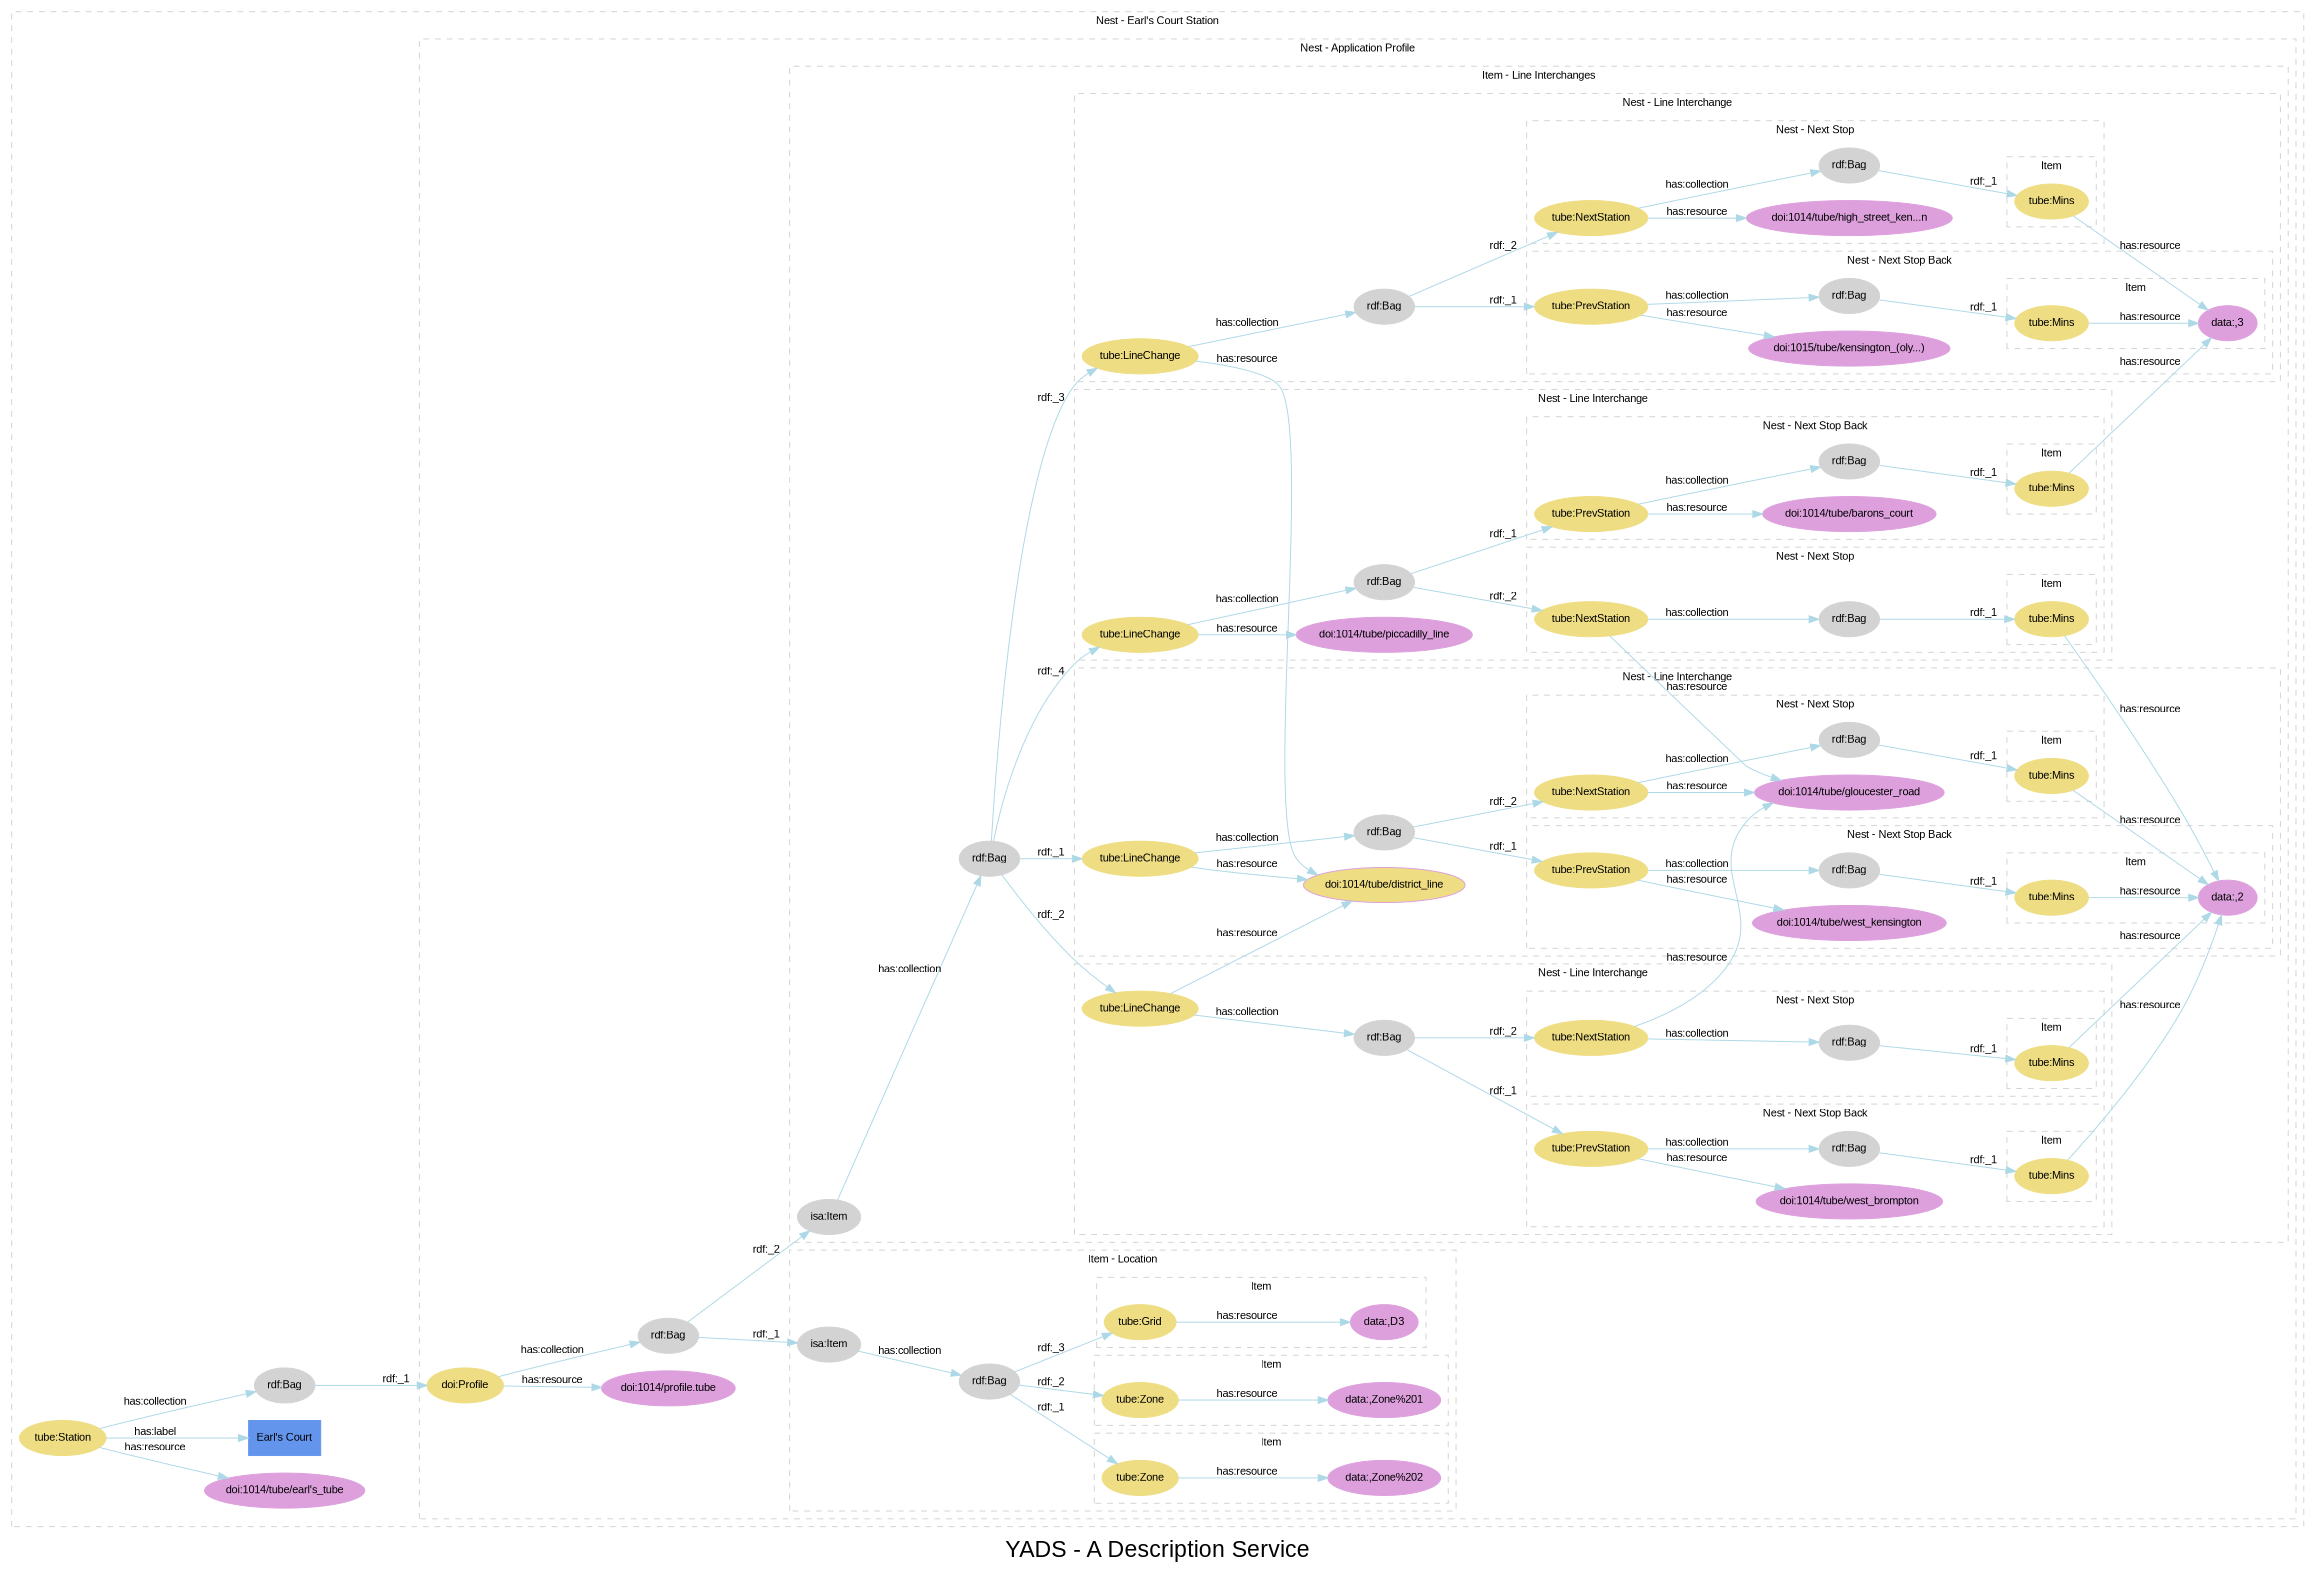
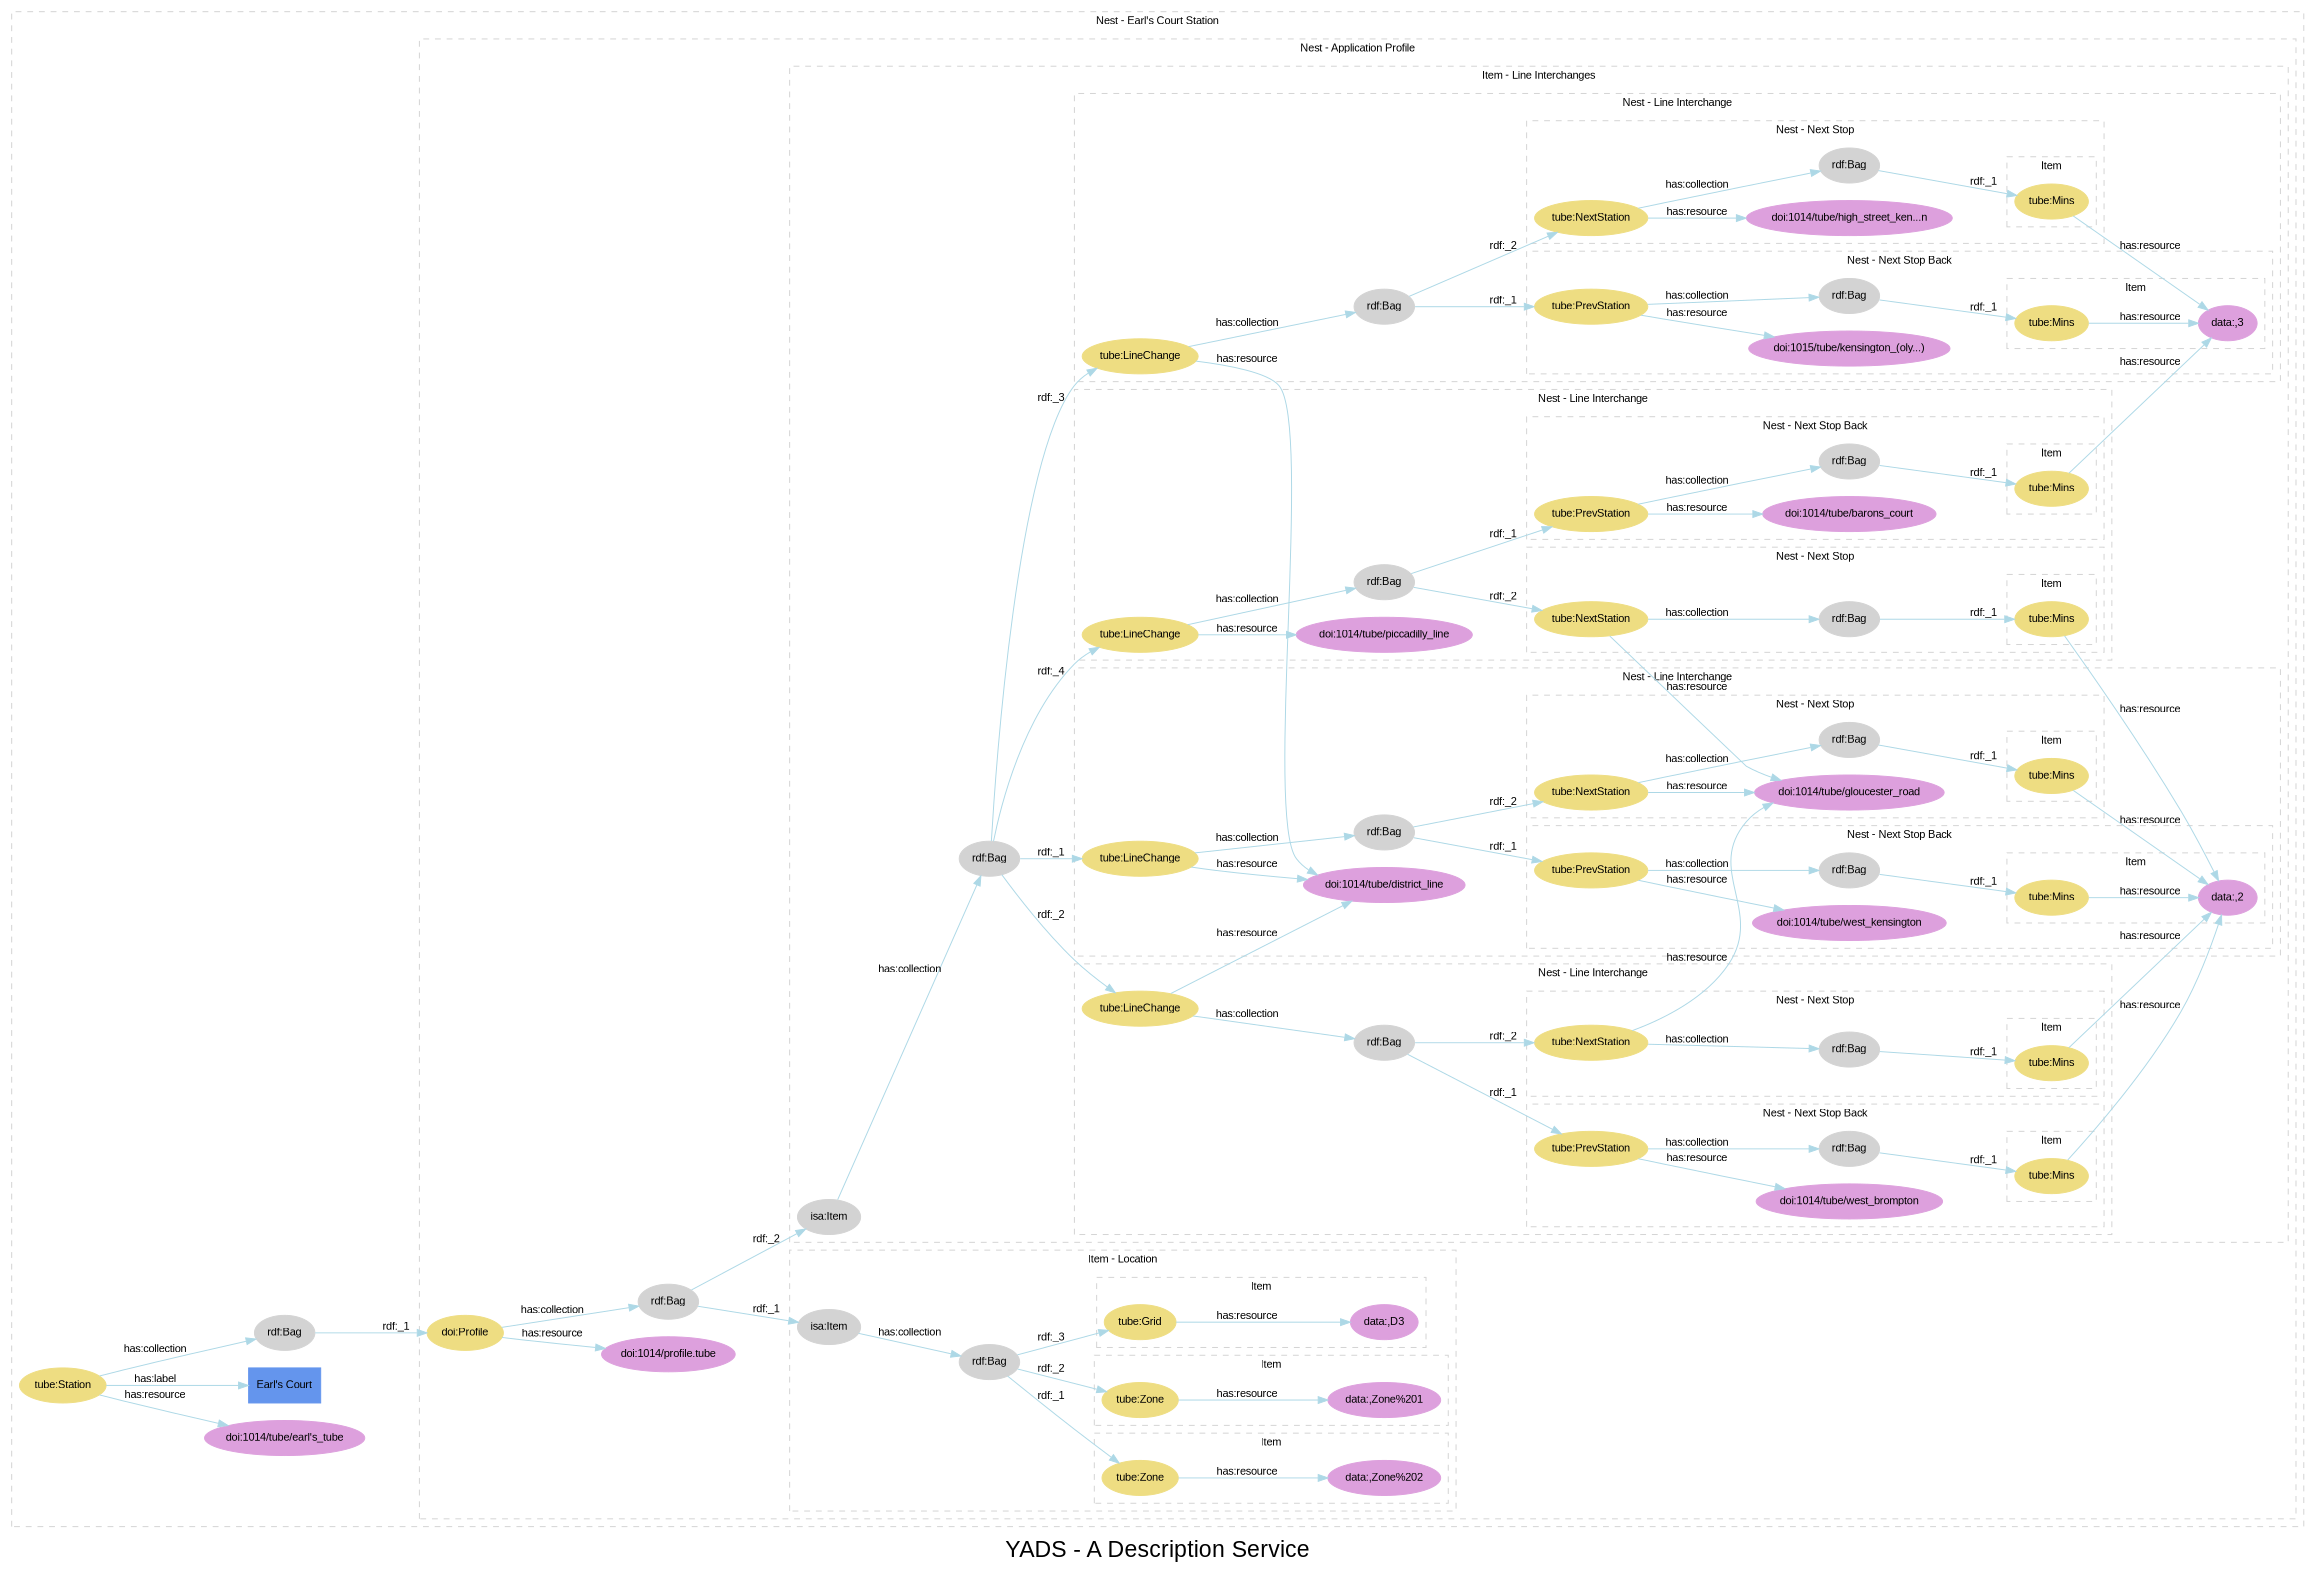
  digraph {
    fontname=arial
    fontsize=24
    label="YADS - A Description Service"
    rankdir=LR
    node [color=lightgoldenrod fontcolor=black fontname=arial fontsize=11 style=filled]
    edge [color=lightblue fontcolor=black fontname=arial fontsize=11 style=filled]
    n1 [label="tube:Zone"]
    "data:,Zone%202" [color=plum]
    n3 [label="tube:Zone"]
    "data:,Zone%201" [color=plum]
    n5 [label="tube:Grid"]
    "data:,D3" [color=plum]
    n7 [color=lightgrey label="isa:Item"]
    n8 [color=lightgrey label="rdf:Bag"]
    n9 [label="tube:Mins"]
    "data:,2" [color=plum]
    n11 [label="tube:PrevStation"]
    "doi:1014/tube/west_kensington" [color=plum]
    n13 [color=lightgrey label="rdf:Bag"]
    n14 [label="tube:Mins"]
    n15 [label="tube:NextStation"]
    "doi:1014/tube/gloucester_road" [color=plum]
    n17 [color=lightgrey label="rdf:Bag"]
    n18 [label="tube:LineChange"]
-   "doi:1014/tube/district_line" [color=plum fillcolor=lightgoldenrod]
+   "doi:1014/tube/district_line" [color=plum]
    n20 [color=lightgrey label="rdf:Bag"]
    n21 [label="tube:Mins"]
    n22 [label="tube:PrevStation"]
    "doi:1014/tube/west_brompton" [color=plum]
    n24 [color=lightgrey label="rdf:Bag"]
    n25 [label="tube:Mins"]
    n26 [label="tube:NextStation"]
    n27 [color=lightgrey label="rdf:Bag"]
    n28 [label="tube:LineChange"]
    n29 [color=lightgrey label="rdf:Bag"]
    n30 [label="tube:Mins"]
    "data:,3" [color=plum]
    n32 [label="tube:PrevStation"]
    n33 [color=plum label="doi:1015/tube/kensington_(oly...)"]
    n34 [color=lightgrey label="rdf:Bag"]
    n35 [label="tube:Mins"]
    n36 [label="tube:NextStation"]
    "doi:1014/tube/high_street_ken...n" [color=plum]
    n38 [color=lightgrey label="rdf:Bag"]
    n39 [label="tube:LineChange"]
    n40 [color=lightgrey label="rdf:Bag"]
    n41 [label="tube:Mins"]
    n42 [label="tube:PrevStation"]
    "doi:1014/tube/barons_court" [color=plum]
    n44 [color=lightgrey label="rdf:Bag"]
    n45 [label="tube:Mins"]
    n46 [label="tube:NextStation"]
    n47 [color=lightgrey label="rdf:Bag"]
    n48 [label="tube:LineChange"]
    "doi:1014/tube/piccadilly_line" [color=plum]
    n50 [color=lightgrey label="rdf:Bag"]
    n51 [color=lightgrey label="isa:Item"]
    n52 [color=lightgrey label="rdf:Bag"]
    n53 [label="doi:Profile"]
    "doi:1014/profile.tube" [color=plum]
    n55 [color=lightgrey label="rdf:Bag"]
    n56 [label="tube:Station"]
    n57 [color=plum label="doi:1014/tube/earl's_tube"]
    n58 [color=cornflowerblue label="Earl's Court" shape=box]
    n59 [color=lightgrey label="rdf:Bag"]
    subgraph cluster_1 {
      color=lightgrey
      fontcolor=black
      fontsize=11
      label="Nest - Earl's Court Station"
      style=dashed
      n56
      n57
      n58
      n59
      subgraph cluster_2 {
        color=lightgrey
        fontcolor=black
        fontsize=11
        label="Nest - Application Profile"
        style=dashed
        n53
        "doi:1014/profile.tube"
        n55
        subgraph cluster_3 {
          color=lightgrey
          fontcolor=black
          fontsize=11
          label="Item - Location"
          style=dashed
          n7
          n8
          subgraph cluster_4 {
            color=lightgrey
            fontcolor=black
            fontsize=11
            label=Item
            style=dashed
            n1
            "data:,Zone%202"
          }
          subgraph cluster_5 {
            color=lightgrey
            fontcolor=black
            fontsize=11
            label=Item
            style=dashed
            n3
            "data:,Zone%201"
          }
          subgraph cluster_6 {
            color=lightgrey
            fontcolor=black
            fontsize=11
            label=Item
            style=dashed
            n5
            "data:,D3"
          }
        }
        subgraph cluster_7 {
          color=lightgrey
          fontcolor=black
          fontsize=11
          label="Item - Line Interchanges"
          style=dashed
          n51
          n52
          subgraph cluster_8 {
            color=lightgrey
            fontcolor=black
            fontsize=11
            label="Nest - Line Interchange"
            style=dashed
            n18
            "doi:1014/tube/district_line"
            n20
            subgraph cluster_9 {
              color=lightgrey
              fontcolor=black
              fontsize=11
              label="Nest - Next Stop Back"
              style=dashed
              n11
              "doi:1014/tube/west_kensington"
              n13
              subgraph cluster_10 {
                color=lightgrey
                fontcolor=black
                fontsize=11
                label=Item
                style=dashed
                n9
                "data:,2"
              }
            }
            subgraph cluster_11 {
              color=lightgrey
              fontcolor=black
              fontsize=11
              label="Nest - Next Stop"
              style=dashed
              n15
              "doi:1014/tube/gloucester_road"
              n17
              subgraph cluster_12 {
                color=lightgrey
                fontcolor=black
                fontsize=11
                label=Item
                style=dashed
                n14
              }
            }
          }
          subgraph cluster_13 {
            color=lightgrey
            fontcolor=black
            fontsize=11
            label="Nest - Line Interchange"
            style=dashed
            n28
            n29
            subgraph cluster_14 {
              color=lightgrey
              fontcolor=black
              fontsize=11
              label="Nest - Next Stop Back"
              style=dashed
              n22
              "doi:1014/tube/west_brompton"
              n24
              subgraph cluster_15 {
                color=lightgrey
                fontcolor=black
                fontsize=11
                label=Item
                style=dashed
                n21
              }
            }
            subgraph cluster_16 {
              color=lightgrey
              fontcolor=black
              fontsize=11
              label="Nest - Next Stop"
              style=dashed
              n26
              n27
              subgraph cluster_17 {
                color=lightgrey
                fontcolor=black
                fontsize=11
                label=Item
                style=dashed
                n25
              }
            }
          }
          subgraph cluster_18 {
            color=lightgrey
            fontcolor=black
            fontsize=11
            label="Nest - Line Interchange"
            style=dashed
            n39
            n40
            subgraph cluster_19 {
              color=lightgrey
              fontcolor=black
              fontsize=11
              label="Nest - Next Stop Back"
              style=dashed
              n32
              n33
              n34
              subgraph cluster_20 {
                color=lightgrey
                fontcolor=black
                fontsize=11
                label=Item
                style=dashed
                n30
                "data:,3"
              }
            }
            subgraph cluster_21 {
              color=lightgrey
              fontcolor=black
              fontsize=11
              label="Nest - Next Stop"
              style=dashed
              n36
              "doi:1014/tube/high_street_ken...n"
              n38
              subgraph cluster_22 {
                color=lightgrey
                fontcolor=black
                fontsize=11
                label=Item
                style=dashed
                n35
              }
            }
          }
          subgraph cluster_23 {
            color=lightgrey
            fontcolor=black
            fontsize=11
            label="Nest - Line Interchange"
            style=dashed
            n48
            "doi:1014/tube/piccadilly_line"
            n50
            subgraph cluster_24 {
              color=lightgrey
              fontcolor=black
              fontsize=11
              label="Nest - Next Stop Back"
              style=dashed
              n42
              "doi:1014/tube/barons_court"
              n44
              subgraph cluster_25 {
                color=lightgrey
                fontcolor=black
                fontsize=11
                label=Item
                style=dashed
                n41
              }
            }
            subgraph cluster_26 {
              color=lightgrey
              fontcolor=black
              fontsize=11
              label="Nest - Next Stop"
              style=dashed
              n46
              n47
              subgraph cluster_27 {
                color=lightgrey
                fontcolor=black
                fontsize=11
                label=Item
                style=dashed
                n45
              }
            }
          }
        }
      }
    }
    n1 -> "data:,Zone%202" [label="has:resource"]
    n3 -> "data:,Zone%201" [label="has:resource"]
    n5 -> "data:,D3" [label="has:resource"]
    n7 -> n8 [label="has:collection"]
    n8 -> n1 [label="rdf:_1"]
    n8 -> n3 [label="rdf:_2"]
    n8 -> n5 [label="rdf:_3"]
    n9 -> "data:,2" [label="has:resource"]
    n11 -> "doi:1014/tube/west_kensington" [label="has:resource"]
    n11 -> n13 [label="has:collection"]
    n13 -> n9 [label="rdf:_1"]
    n14 -> "data:,2" [label="has:resource"]
    n15 -> "doi:1014/tube/gloucester_road" [label="has:resource"]
    n15 -> n17 [label="has:collection"]
    n17 -> n14 [label="rdf:_1"]
    n18 -> "doi:1014/tube/district_line" [label="has:resource"]
    n18 -> n20 [label="has:collection"]
    n20 -> n11 [label="rdf:_1"]
    n20 -> n15 [label="rdf:_2"]
    n21 -> "data:,2" [label="has:resource"]
    n22 -> "doi:1014/tube/west_brompton" [label="has:resource"]
    n22 -> n24 [label="has:collection"]
    n24 -> n21 [label="rdf:_1"]
    n25 -> "data:,2" [label="has:resource"]
    n26 -> "doi:1014/tube/gloucester_road" [label="has:resource"]
    n26 -> n27 [label="has:collection"]
    n27 -> n25 [label="rdf:_1"]
    n28 -> "doi:1014/tube/district_line" [label="has:resource"]
    n28 -> n29 [label="has:collection"]
    n29 -> n22 [label="rdf:_1"]
    n29 -> n26 [label="rdf:_2"]
    n30 -> "data:,3" [label="has:resource"]
    n32 -> n33 [label="has:resource"]
    n32 -> n34 [label="has:collection"]
    n34 -> n30 [label="rdf:_1"]
    n35 -> "data:,3" [label="has:resource"]
    n36 -> "doi:1014/tube/high_street_ken...n" [label="has:resource"]
    n36 -> n38 [label="has:collection"]
    n38 -> n35 [label="rdf:_1"]
    n39 -> "doi:1014/tube/district_line" [label="has:resource"]
    n39 -> n40 [label="has:collection"]
    n40 -> n32 [label="rdf:_1"]
    n40 -> n36 [label="rdf:_2"]
    n41 -> "data:,3" [label="has:resource"]
    n42 -> "doi:1014/tube/barons_court" [label="has:resource"]
    n42 -> n44 [label="has:collection"]
    n44 -> n41 [label="rdf:_1"]
    n45 -> "data:,2" [label="has:resource"]
    n46 -> "doi:1014/tube/gloucester_road" [label="has:resource"]
    n46 -> n47 [label="has:collection"]
    n47 -> n45 [label="rdf:_1"]
    n48 -> "doi:1014/tube/piccadilly_line" [label="has:resource"]
    n48 -> n50 [label="has:collection"]
    n50 -> n42 [label="rdf:_1"]
    n50 -> n46 [label="rdf:_2"]
    n51 -> n52 [label="has:collection"]
    n52 -> n18 [label="rdf:_1"]
    n52 -> n28 [label="rdf:_2"]
    n52 -> n39 [label="rdf:_3"]
    n52 -> n48 [label="rdf:_4"]
    n53 -> "doi:1014/profile.tube" [label="has:resource"]
    n53 -> n55 [label="has:collection"]
    n55 -> n7 [label="rdf:_1"]
    n55 -> n51 [label="rdf:_2"]
    n56 -> n57 [label="has:resource"]
    n56 -> n58 [label="has:label"]
    n56 -> n59 [label="has:collection"]
    n59 -> n53 [label="rdf:_1"]
  }
